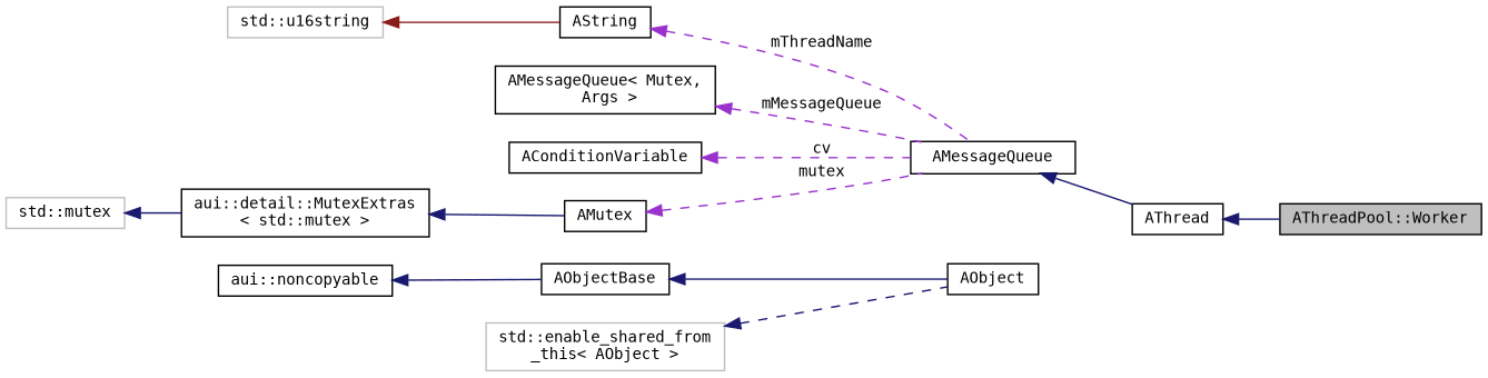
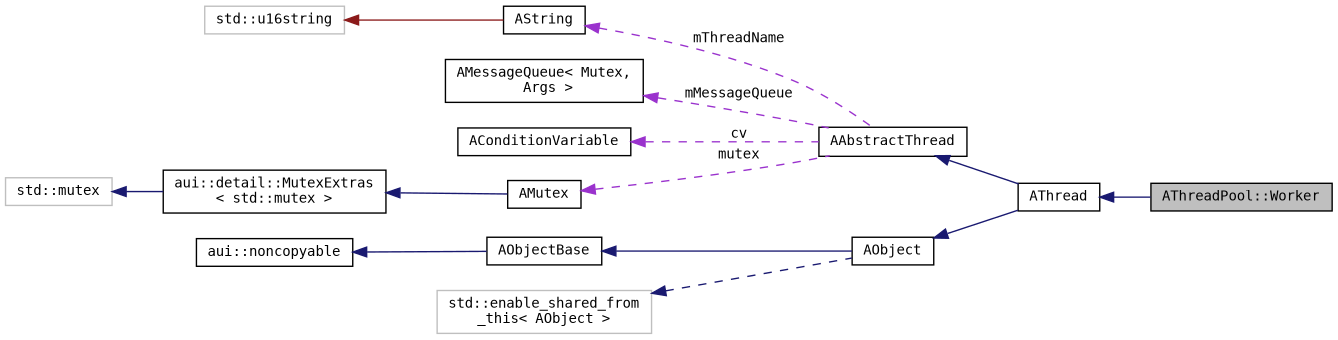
  digraph {
    fontname="DejaVu Sans Mono"
    rankdir=LR
    node [color=black fillcolor=white fontname="DejaVu Sans Mono" fontsize=10 shape=record style=filled]
    edge [color=midnightblue dir=back fontname="DejaVu Sans Mono" fontsize=10 labelfontname=Helvetica labelfontsize=10 style=solid]
    n1 [fillcolor=grey75 fontcolor=black height=0.2 label="AThreadPool::Worker" width=0.4]
    n2 [height=0.2 label=AThread width=0.4]
-   n3 [height=0.2 label=AMessageQueue width=0.4]
+   n3 [height=0.2 label=AAbstractThread width=0.4]
    n4 [height=0.2 label=AString width=0.4]
    n5 [color=grey75 height=0.2 label="std::u16string" width=0.4]
    n6 [height=0.2 label="AMessageQueue\< Mutex,\l Args \>" width=0.4]
    n7 [height=0.2 label=AConditionVariable width=0.4]
    n8 [height=0.2 label=AMutex width=0.4]
    n9 [height=0.2 label="aui::detail::MutexExtras\l\< std::mutex \>" width=0.4]
    n10 [color=grey75 height=0.2 label="std::mutex" width=0.4]
    n11 [height=0.2 label=AObject width=0.4]
    n12 [height=0.2 label=AObjectBase width=0.4]
    n13 [height=0.2 label="aui::noncopyable" width=0.4]
    n14 [color=grey75 height=0.2 label="std::enable_shared_from\l_this\< AObject \>" width=0.4]
    n2 -> n1
    n3 -> n2
    n4 -> n3 [color=darkorchid3 label=" mThreadName" style=dashed]
    n5 -> n4 [color=firebrick4]
    n6 -> n3 [color=darkorchid3 label=" mMessageQueue" style=dashed]
    n7 -> n3 [color=darkorchid3 label=" cv" style=dashed]
    n8 -> n3 [color=darkorchid3 label=" mutex" style=dashed]
    n9 -> n8
    n10 -> n9
+   n11 -> n2
    n12 -> n11
    n13 -> n12
    n14 -> n11 [style=dashed]
  }
